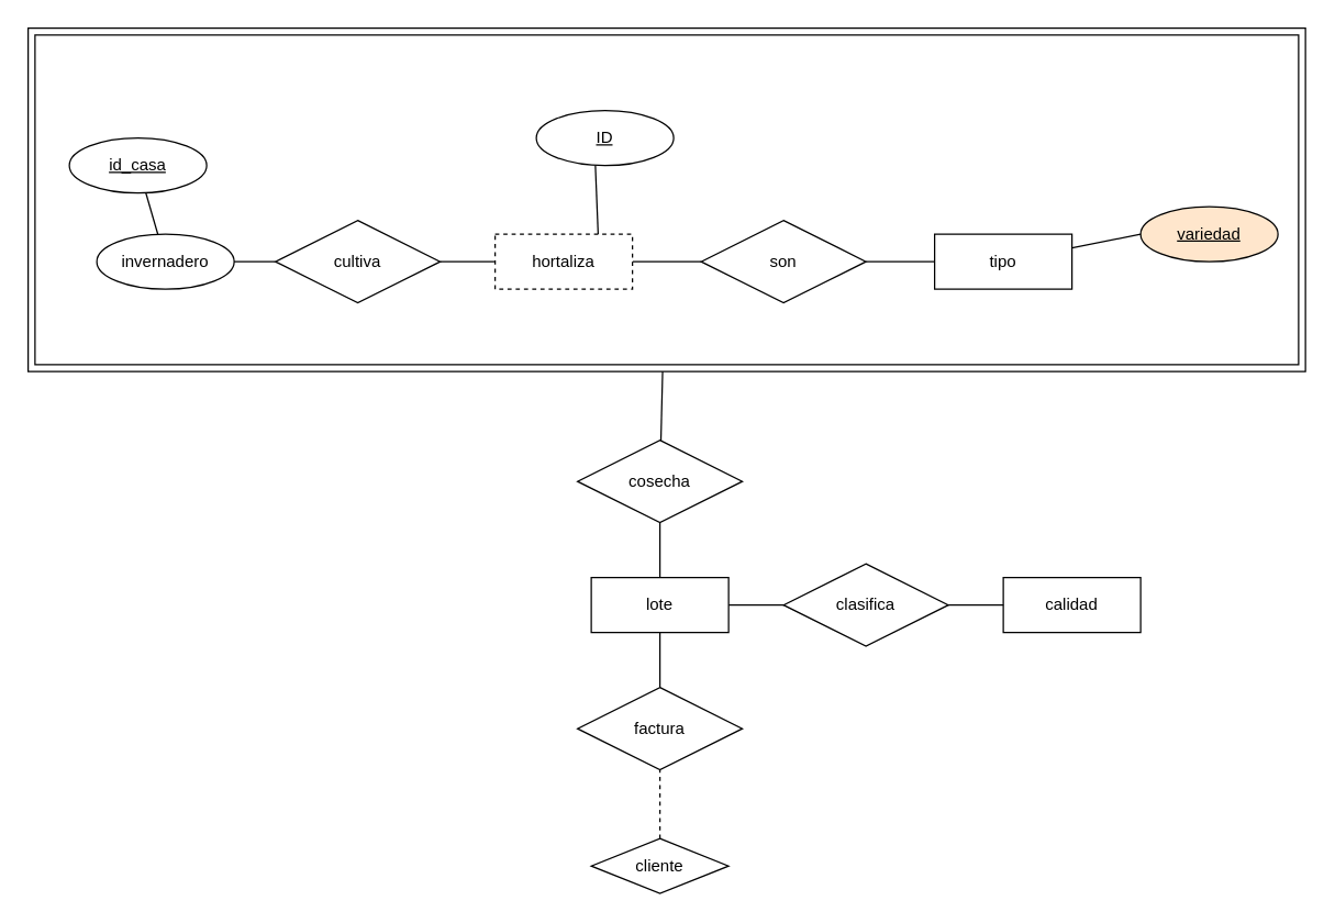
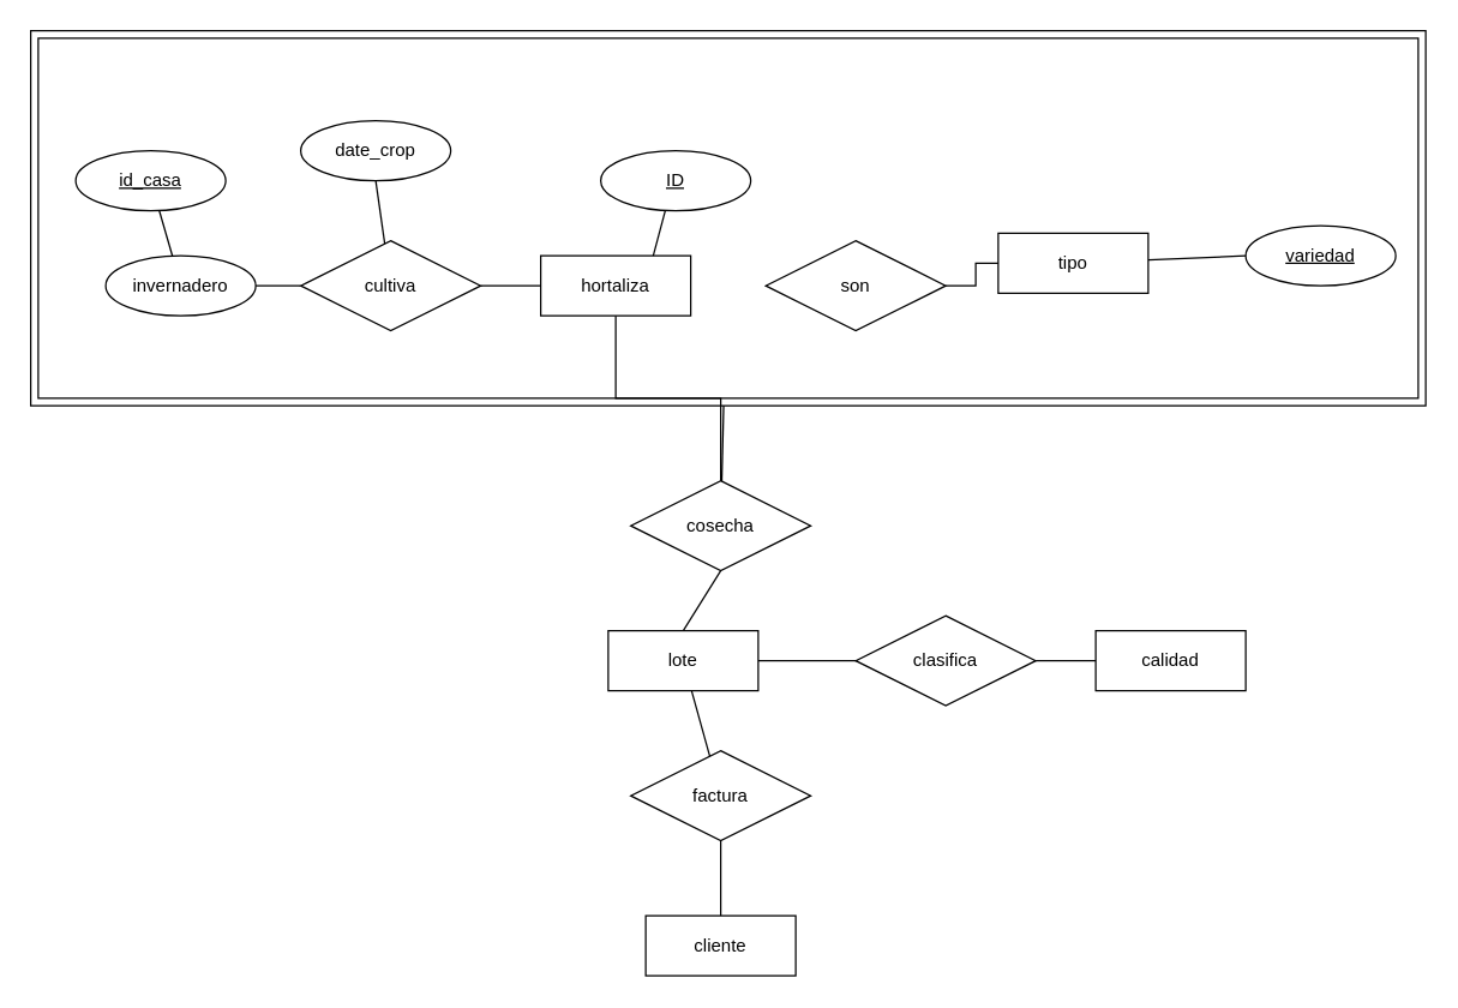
  <mxCell id="0" />
  <mxCell id="1" parent="0" />
  <mxCell id="2" value="" style="shape=ext;margin=3;double=1;whiteSpace=wrap;html=1;align=center;" vertex="1" parent="1"><mxGeometry x="20" y="20" width="930" height="250" as="geometry" /></mxCell>
- <mxCell id="3" value="" style="edgeStyle=orthogonalEdgeStyle;rounded=0;orthogonalLoop=1;jettySize=auto;html=1;endArrow=none;endFill=0;" edge="1" parent="1" source="4" target="12"><mxGeometry relative="1" as="geometry" /></mxCell>
- <mxCell id="4" value="hortaliza" style="whiteSpace=wrap;html=1;align=center;dashed=1;" parent="1" vertex="1"><mxGeometry x="360" y="170" width="100" height="40" as="geometry" /></mxCell>
+ <mxCell id="3" value="" style="edgeStyle=orthogonalEdgeStyle;rounded=0;orthogonalLoop=1;jettySize=auto;html=1;endArrow=none;endFill=0;" edge="1" parent="1" source="4" target="6"><mxGeometry relative="1" as="geometry" /></mxCell>
+ <mxCell id="4" value="hortaliza" style="whiteSpace=wrap;html=1;align=center;" parent="1" vertex="1"><mxGeometry x="360" y="170" width="100" height="40" as="geometry" /></mxCell>
  <mxCell id="5" style="edgeStyle=none;rounded=0;orthogonalLoop=1;jettySize=auto;html=1;endArrow=none;endFill=0;" edge="1" parent="1" source="6" target="2"><mxGeometry relative="1" as="geometry"><mxPoint x="454.286" y="280" as="targetPoint" /></mxGeometry></mxCell>
  <mxCell id="6" value="cosecha" style="shape=rhombus;perimeter=rhombusPerimeter;whiteSpace=wrap;html=1;align=center;" parent="1" vertex="1"><mxGeometry x="420" y="320" width="120" height="60" as="geometry" /></mxCell>
- <mxCell id="7" value="ID" style="ellipse;whiteSpace=wrap;html=1;align=center;fontStyle=4;" parent="1" vertex="1"><mxGeometry x="390" y="80" width="100" height="40" as="geometry" /></mxCell>
+ <mxCell id="7" value="ID" style="ellipse;whiteSpace=wrap;html=1;align=center;fontStyle=4;" parent="1" vertex="1"><mxGeometry x="400" y="100" width="100" height="40" as="geometry" /></mxCell>
  <mxCell id="8" value="" style="endArrow=none;html=1;rounded=0;entryX=0.43;entryY=1;entryDx=0;entryDy=0;exitX=0.75;exitY=0;exitDx=0;exitDy=0;entryPerimeter=0;" parent="1" source="4" target="7" edge="1"><mxGeometry relative="1" as="geometry"><mxPoint x="370" y="250" as="sourcePoint" /><mxPoint x="530" y="250" as="targetPoint" /></mxGeometry></mxCell>
  <mxCell id="9" style="edgeStyle=none;rounded=0;orthogonalLoop=1;jettySize=auto;html=1;entryX=0;entryY=0.5;entryDx=0;entryDy=0;endArrow=none;endFill=0;" edge="1" parent="1" source="10" target="13"><mxGeometry relative="1" as="geometry" /></mxCell>
- <mxCell id="10" value="tipo" style="whiteSpace=wrap;html=1;align=center;" vertex="1" parent="1"><mxGeometry x="680" y="170" width="100" height="40" as="geometry" /></mxCell>
+ <mxCell id="10" value="tipo" style="whiteSpace=wrap;html=1;align=center;" vertex="1" parent="1"><mxGeometry x="665" y="155" width="100" height="40" as="geometry" /></mxCell>
  <mxCell id="11" style="edgeStyle=orthogonalEdgeStyle;rounded=0;orthogonalLoop=1;jettySize=auto;html=1;endArrow=none;endFill=0;" edge="1" parent="1" source="12" target="10"><mxGeometry relative="1" as="geometry" /></mxCell>
  <mxCell id="12" value="son" style="shape=rhombus;perimeter=rhombusPerimeter;whiteSpace=wrap;html=1;align=center;" vertex="1" parent="1"><mxGeometry x="510" y="160" width="120" height="60" as="geometry" /></mxCell>
- <mxCell id="13" value="variedad" style="ellipse;whiteSpace=wrap;html=1;align=center;fontStyle=4;fillColor=#ffe6cc;" vertex="1" parent="1"><mxGeometry x="830" y="150" width="100" height="40" as="geometry" /></mxCell>
+ <mxCell id="13" value="variedad" style="ellipse;whiteSpace=wrap;html=1;align=center;fontStyle=4" vertex="1" parent="1"><mxGeometry x="830" y="150" width="100" height="40" as="geometry" /></mxCell>
  <mxCell id="14" style="edgeStyle=none;rounded=0;orthogonalLoop=1;jettySize=auto;html=1;exitX=0.5;exitY=0;exitDx=0;exitDy=0;entryX=0.5;entryY=1;entryDx=0;entryDy=0;endArrow=none;endFill=0;" edge="1" parent="1" source="17" target="6"><mxGeometry relative="1" as="geometry" /></mxCell>
  <mxCell id="15" style="edgeStyle=none;rounded=0;orthogonalLoop=1;jettySize=auto;html=1;endArrow=none;endFill=0;" edge="1" parent="1" source="17" target="26"><mxGeometry relative="1" as="geometry" /></mxCell>
  <mxCell id="16" style="edgeStyle=none;rounded=0;orthogonalLoop=1;jettySize=auto;html=1;entryX=0.083;entryY=0.5;entryDx=0;entryDy=0;entryPerimeter=0;endArrow=none;endFill=0;" edge="1" parent="1" source="17" target="31"><mxGeometry relative="1" as="geometry" /></mxCell>
- <mxCell id="17" value="lote" style="whiteSpace=wrap;html=1;align=center;" vertex="1" parent="1"><mxGeometry x="430" y="420" width="100" height="40" as="geometry" /></mxCell>
+ <mxCell id="17" value="lote" style="whiteSpace=wrap;html=1;align=center;" vertex="1" parent="1"><mxGeometry x="405" y="420" width="100" height="40" as="geometry" /></mxCell>
  <mxCell id="18" style="edgeStyle=none;rounded=0;orthogonalLoop=1;jettySize=auto;html=1;endArrow=none;endFill=0;" edge="1" parent="1" source="19" target="25"><mxGeometry relative="1" as="geometry" /></mxCell>
  <mxCell id="19" value="invernadero" style="ellipse;whiteSpace=wrap;html=1;align=center;" vertex="1" parent="1"><mxGeometry x="70" y="170" width="100" height="40" as="geometry" /></mxCell>
  <mxCell id="20" style="edgeStyle=none;rounded=0;orthogonalLoop=1;jettySize=auto;html=1;entryX=0;entryY=0.5;entryDx=0;entryDy=0;endArrow=none;endFill=0;" edge="1" parent="1" source="23" target="4"><mxGeometry relative="1" as="geometry" /></mxCell>
  <mxCell id="21" style="edgeStyle=none;rounded=0;orthogonalLoop=1;jettySize=auto;html=1;entryX=1;entryY=0.5;entryDx=0;entryDy=0;endArrow=none;endFill=0;" edge="1" parent="1" source="23" target="19"><mxGeometry relative="1" as="geometry" /></mxCell>
+ <mxCell id="22" style="edgeStyle=none;rounded=0;orthogonalLoop=1;jettySize=auto;html=1;entryX=0.5;entryY=1;entryDx=0;entryDy=0;endArrow=none;endFill=0;" edge="1" parent="1" source="23" target="24"><mxGeometry relative="1" as="geometry" /></mxCell>
  <mxCell id="23" value="cultiva" style="shape=rhombus;perimeter=rhombusPerimeter;whiteSpace=wrap;html=1;align=center;" vertex="1" parent="1"><mxGeometry x="200" y="160" width="120" height="60" as="geometry" /></mxCell>
+ <mxCell id="24" value="date_crop" style="ellipse;whiteSpace=wrap;html=1;align=center;" vertex="1" parent="1"><mxGeometry x="200" y="80" width="100" height="40" as="geometry" /></mxCell>
  <mxCell id="25" value="id_casa" style="ellipse;whiteSpace=wrap;html=1;align=center;fontStyle=4;" vertex="1" parent="1"><mxGeometry x="50" y="100" width="100" height="40" as="geometry" /></mxCell>
  <mxCell id="26" value="factura" style="shape=rhombus;perimeter=rhombusPerimeter;whiteSpace=wrap;html=1;align=center;" vertex="1" parent="1"><mxGeometry x="420" y="500" width="120" height="60" as="geometry" /></mxCell>
- <mxCell id="27" style="edgeStyle=none;rounded=0;orthogonalLoop=1;jettySize=auto;html=1;entryX=0.5;entryY=1;entryDx=0;entryDy=0;endArrow=none;endFill=0;dashed=1;" edge="1" parent="1" source="28" target="26"><mxGeometry relative="1" as="geometry" /></mxCell>
- <mxCell id="28" value="cliente" style="rhombus;whiteSpace=wrap;html=1;align=center;" vertex="1" parent="1"><mxGeometry x="430" y="610" width="100" height="40" as="geometry" /></mxCell>
+ <mxCell id="27" style="edgeStyle=none;rounded=0;orthogonalLoop=1;jettySize=auto;html=1;entryX=0.5;entryY=1;entryDx=0;entryDy=0;endArrow=none;endFill=0;" edge="1" parent="1" source="28" target="26"><mxGeometry relative="1" as="geometry" /></mxCell>
+ <mxCell id="28" value="cliente" style="whiteSpace=wrap;html=1;align=center;" vertex="1" parent="1"><mxGeometry x="430" y="610" width="100" height="40" as="geometry" /></mxCell>
  <mxCell id="29" value="calidad" style="whiteSpace=wrap;html=1;align=center;" vertex="1" parent="1"><mxGeometry x="730" y="420" width="100" height="40" as="geometry" /></mxCell>
  <mxCell id="30" style="edgeStyle=none;rounded=0;orthogonalLoop=1;jettySize=auto;html=1;endArrow=none;endFill=0;" edge="1" parent="1" source="31" target="29"><mxGeometry relative="1" as="geometry" /></mxCell>
  <mxCell id="31" value="clasifica" style="shape=rhombus;perimeter=rhombusPerimeter;whiteSpace=wrap;html=1;align=center;" vertex="1" parent="1"><mxGeometry x="570" y="410" width="120" height="60" as="geometry" /></mxCell>
